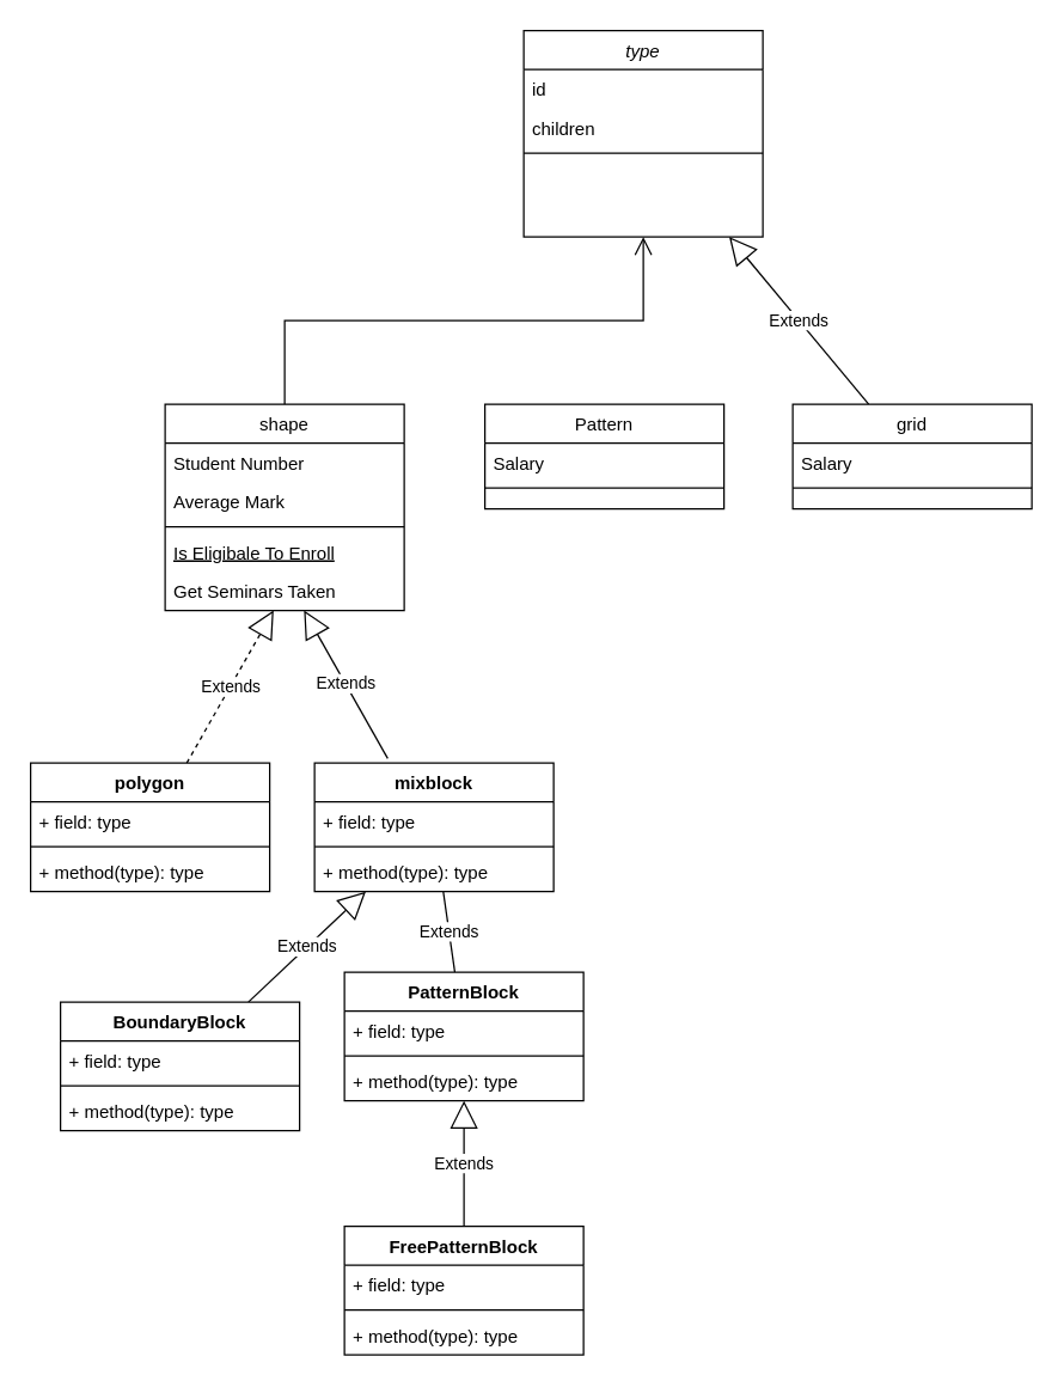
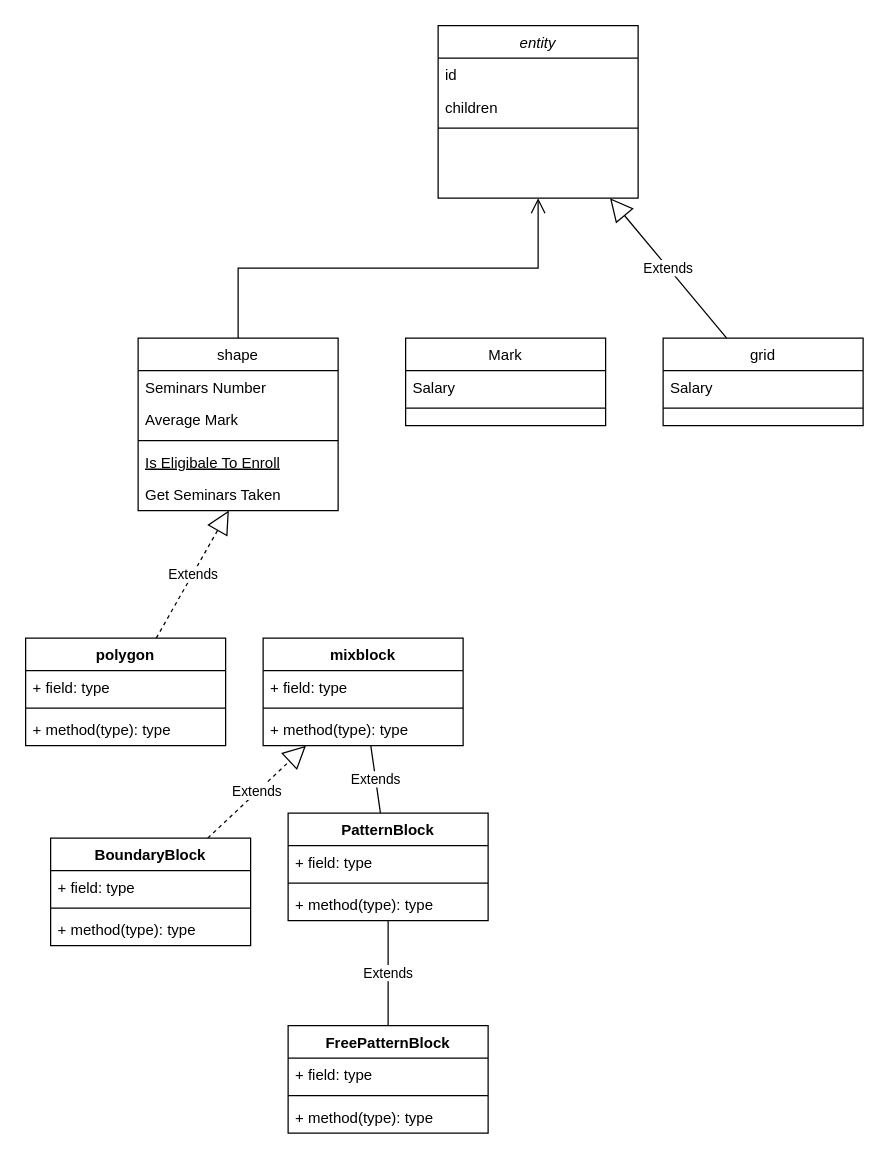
  <mxCell id="0" />
  <mxCell id="1" parent="0" />
  <mxCell id="2" value="" style="endArrow=open;endSize=10;endFill=0;shadow=0;strokeWidth=1;rounded=0;edgeStyle=elbowEdgeStyle;elbow=vertical;" parent="1" source="3" target="29" edge="1"><mxGeometry width="160" relative="1" as="geometry"><mxPoint x="190" y="153" as="sourcePoint" /><mxPoint x="190" y="153" as="targetPoint" /></mxGeometry></mxCell>
  <mxCell id="3" value="shape" style="swimlane;fontStyle=0;align=center;verticalAlign=top;childLayout=stackLayout;horizontal=1;startSize=26;horizontalStack=0;resizeParent=1;resizeLast=0;collapsible=1;marginBottom=0;rounded=0;shadow=0;strokeWidth=1;" parent="1" vertex="1"><mxGeometry x="110" y="270" width="160" height="138" as="geometry"><mxRectangle x="130" y="380" width="160" height="26" as="alternateBounds" /></mxGeometry></mxCell>
- <mxCell id="4" value="Student Number" style="text;align=left;verticalAlign=top;spacingLeft=4;spacingRight=4;overflow=hidden;rotatable=0;points=[[0,0.5],[1,0.5]];portConstraint=eastwest;" parent="3" vertex="1"><mxGeometry y="26" width="160" height="26" as="geometry" /></mxCell>
+ <mxCell id="4" value="Seminars Number" style="text;align=left;verticalAlign=top;spacingLeft=4;spacingRight=4;overflow=hidden;rotatable=0;points=[[0,0.5],[1,0.5]];portConstraint=eastwest;" parent="3" vertex="1"><mxGeometry y="26" width="160" height="26" as="geometry" /></mxCell>
  <mxCell id="5" value="Average Mark" style="text;align=left;verticalAlign=top;spacingLeft=4;spacingRight=4;overflow=hidden;rotatable=0;points=[[0,0.5],[1,0.5]];portConstraint=eastwest;rounded=0;shadow=0;html=0;" parent="3" vertex="1"><mxGeometry y="52" width="160" height="26" as="geometry" /></mxCell>
  <mxCell id="6" value="" style="line;html=1;strokeWidth=1;align=left;verticalAlign=middle;spacingTop=-1;spacingLeft=3;spacingRight=3;rotatable=0;labelPosition=right;points=[];portConstraint=eastwest;" parent="3" vertex="1"><mxGeometry y="78" width="160" height="8" as="geometry" /></mxCell>
  <mxCell id="7" value="Is Eligibale To Enroll" style="text;align=left;verticalAlign=top;spacingLeft=4;spacingRight=4;overflow=hidden;rotatable=0;points=[[0,0.5],[1,0.5]];portConstraint=eastwest;fontStyle=4" parent="3" vertex="1"><mxGeometry y="86" width="160" height="26" as="geometry" /></mxCell>
  <mxCell id="8" value="Get Seminars Taken" style="text;align=left;verticalAlign=top;spacingLeft=4;spacingRight=4;overflow=hidden;rotatable=0;points=[[0,0.5],[1,0.5]];portConstraint=eastwest;" parent="3" vertex="1"><mxGeometry y="112" width="160" height="26" as="geometry" /></mxCell>
- <mxCell id="9" value="Extends" style="endArrow=block;endSize=16;endFill=0;html=1;entryX=0.581;entryY=1;entryDx=0;entryDy=0;entryPerimeter=0;exitX=0.306;exitY=-0.035;exitDx=0;exitDy=0;exitPerimeter=0;" edge="1" parent="1" source="15" target="8"><mxGeometry width="160" relative="1" as="geometry"><mxPoint x="244" y="430" as="sourcePoint" /><mxPoint x="404" y="430" as="targetPoint" /></mxGeometry></mxCell>
  <mxCell id="10" value="Extends" style="endArrow=block;endSize=16;endFill=0;html=1;dashed=1;" edge="1" parent="1" source="11" target="8"><mxGeometry width="160" relative="1" as="geometry"><mxPoint x="330" y="530" as="sourcePoint" /><mxPoint x="490" y="530" as="targetPoint" /></mxGeometry></mxCell>
  <mxCell id="11" value="polygon" style="swimlane;fontStyle=1;align=center;verticalAlign=top;childLayout=stackLayout;horizontal=1;startSize=26;horizontalStack=0;resizeParent=1;resizeParentMax=0;resizeLast=0;collapsible=1;marginBottom=0;" vertex="1" parent="1"><mxGeometry x="20" y="510" width="160" height="86" as="geometry" /></mxCell>
  <mxCell id="12" value="+ field: type" style="text;strokeColor=none;fillColor=none;align=left;verticalAlign=top;spacingLeft=4;spacingRight=4;overflow=hidden;rotatable=0;points=[[0,0.5],[1,0.5]];portConstraint=eastwest;" vertex="1" parent="11"><mxGeometry y="26" width="160" height="26" as="geometry" /></mxCell>
  <mxCell id="13" value="" style="line;strokeWidth=1;fillColor=none;align=left;verticalAlign=middle;spacingTop=-1;spacingLeft=3;spacingRight=3;rotatable=0;labelPosition=right;points=[];portConstraint=eastwest;" vertex="1" parent="11"><mxGeometry y="52" width="160" height="8" as="geometry" /></mxCell>
  <mxCell id="14" value="+ method(type): type" style="text;strokeColor=none;fillColor=none;align=left;verticalAlign=top;spacingLeft=4;spacingRight=4;overflow=hidden;rotatable=0;points=[[0,0.5],[1,0.5]];portConstraint=eastwest;" vertex="1" parent="11"><mxGeometry y="60" width="160" height="26" as="geometry" /></mxCell>
  <mxCell id="15" value="mixblock&#10;" style="swimlane;fontStyle=1;align=center;verticalAlign=top;childLayout=stackLayout;horizontal=1;startSize=26;horizontalStack=0;resizeParent=1;resizeParentMax=0;resizeLast=0;collapsible=1;marginBottom=0;" vertex="1" parent="1"><mxGeometry x="210" y="510" width="160" height="86" as="geometry" /></mxCell>
  <mxCell id="16" value="+ field: type" style="text;strokeColor=none;fillColor=none;align=left;verticalAlign=top;spacingLeft=4;spacingRight=4;overflow=hidden;rotatable=0;points=[[0,0.5],[1,0.5]];portConstraint=eastwest;" vertex="1" parent="15"><mxGeometry y="26" width="160" height="26" as="geometry" /></mxCell>
  <mxCell id="17" value="" style="line;strokeWidth=1;fillColor=none;align=left;verticalAlign=middle;spacingTop=-1;spacingLeft=3;spacingRight=3;rotatable=0;labelPosition=right;points=[];portConstraint=eastwest;" vertex="1" parent="15"><mxGeometry y="52" width="160" height="8" as="geometry" /></mxCell>
  <mxCell id="18" value="+ method(type): type" style="text;strokeColor=none;fillColor=none;align=left;verticalAlign=top;spacingLeft=4;spacingRight=4;overflow=hidden;rotatable=0;points=[[0,0.5],[1,0.5]];portConstraint=eastwest;" vertex="1" parent="15"><mxGeometry y="60" width="160" height="26" as="geometry" /></mxCell>
- <mxCell id="19" value="Extends" style="endArrow=block;endSize=16;endFill=0;html=1;" edge="1" parent="1" source="41" target="37"><mxGeometry width="160" relative="1" as="geometry"><mxPoint x="600.004" y="892" as="sourcePoint" /><mxPoint x="658.105" y="790" as="targetPoint" /></mxGeometry></mxCell>
+ <mxCell id="19" value="Extends" style="endArrow=none;endSize=16;endFill=0;html=1;" edge="1" parent="1" source="41" target="37"><mxGeometry width="160" relative="1" as="geometry"><mxPoint x="600.004" y="892" as="sourcePoint" /><mxPoint x="658.105" y="790" as="targetPoint" /></mxGeometry></mxCell>
  <mxCell id="20" value="Extends" style="endArrow=none;endSize=16;endFill=0;html=1;" edge="1" parent="1" source="37" target="15"><mxGeometry width="160" relative="1" as="geometry"><mxPoint x="154.494" y="540" as="sourcePoint" /><mxPoint x="212.595" y="438" as="targetPoint" /></mxGeometry></mxCell>
- <mxCell id="21" value="Extends" style="endArrow=block;endSize=16;endFill=0;html=1;" edge="1" parent="1" source="33" target="15"><mxGeometry width="160" relative="1" as="geometry"><mxPoint x="200.004" y="692" as="sourcePoint" /><mxPoint x="258.105" y="590" as="targetPoint" /></mxGeometry></mxCell>
+ <mxCell id="21" value="Extends" style="endArrow=block;endSize=16;endFill=0;html=1;dashed=1;" edge="1" parent="1" source="33" target="15"><mxGeometry width="160" relative="1" as="geometry"><mxPoint x="200.004" y="692" as="sourcePoint" /><mxPoint x="258.105" y="590" as="targetPoint" /></mxGeometry></mxCell>
  <mxCell id="22" value="Extends" style="endArrow=block;endSize=16;endFill=0;html=1;" edge="1" parent="1" source="26" target="29"><mxGeometry width="160" relative="1" as="geometry"><mxPoint x="510.004" y="208" as="sourcePoint" /><mxPoint x="568.105" y="106" as="targetPoint" /></mxGeometry></mxCell>
- <mxCell id="23" value="Pattern" style="swimlane;fontStyle=0;align=center;verticalAlign=top;childLayout=stackLayout;horizontal=1;startSize=26;horizontalStack=0;resizeParent=1;resizeLast=0;collapsible=1;marginBottom=0;rounded=0;shadow=0;strokeWidth=1;" parent="1" vertex="1"><mxGeometry x="324" y="270" width="160" height="70" as="geometry"><mxRectangle x="340" y="380" width="170" height="26" as="alternateBounds" /></mxGeometry></mxCell>
+ <mxCell id="23" value="Mark" style="swimlane;fontStyle=0;align=center;verticalAlign=top;childLayout=stackLayout;horizontal=1;startSize=26;horizontalStack=0;resizeParent=1;resizeLast=0;collapsible=1;marginBottom=0;rounded=0;shadow=0;strokeWidth=1;" parent="1" vertex="1"><mxGeometry x="324" y="270" width="160" height="70" as="geometry"><mxRectangle x="340" y="380" width="170" height="26" as="alternateBounds" /></mxGeometry></mxCell>
  <mxCell id="24" value="Salary" style="text;align=left;verticalAlign=top;spacingLeft=4;spacingRight=4;overflow=hidden;rotatable=0;points=[[0,0.5],[1,0.5]];portConstraint=eastwest;" parent="23" vertex="1"><mxGeometry y="26" width="160" height="26" as="geometry" /></mxCell>
  <mxCell id="25" value="" style="line;html=1;strokeWidth=1;align=left;verticalAlign=middle;spacingTop=-1;spacingLeft=3;spacingRight=3;rotatable=0;labelPosition=right;points=[];portConstraint=eastwest;" parent="23" vertex="1"><mxGeometry y="52" width="160" height="8" as="geometry" /></mxCell>
  <mxCell id="26" value="grid" style="swimlane;fontStyle=0;align=center;verticalAlign=top;childLayout=stackLayout;horizontal=1;startSize=26;horizontalStack=0;resizeParent=1;resizeLast=0;collapsible=1;marginBottom=0;rounded=0;shadow=0;strokeWidth=1;" vertex="1" parent="1"><mxGeometry x="530" y="270" width="160" height="70" as="geometry"><mxRectangle x="340" y="380" width="170" height="26" as="alternateBounds" /></mxGeometry></mxCell>
  <mxCell id="27" value="Salary" style="text;align=left;verticalAlign=top;spacingLeft=4;spacingRight=4;overflow=hidden;rotatable=0;points=[[0,0.5],[1,0.5]];portConstraint=eastwest;" vertex="1" parent="26"><mxGeometry y="26" width="160" height="26" as="geometry" /></mxCell>
  <mxCell id="28" value="" style="line;html=1;strokeWidth=1;align=left;verticalAlign=middle;spacingTop=-1;spacingLeft=3;spacingRight=3;rotatable=0;labelPosition=right;points=[];portConstraint=eastwest;" vertex="1" parent="26"><mxGeometry y="52" width="160" height="8" as="geometry" /></mxCell>
- <mxCell id="29" value="type" style="swimlane;fontStyle=2;align=center;verticalAlign=top;childLayout=stackLayout;horizontal=1;startSize=26;horizontalStack=0;resizeParent=1;resizeLast=0;collapsible=1;marginBottom=0;rounded=0;shadow=0;strokeWidth=1;" parent="1" vertex="1"><mxGeometry x="350" y="20" width="160" height="138" as="geometry"><mxRectangle x="230" y="140" width="160" height="26" as="alternateBounds" /></mxGeometry></mxCell>
+ <mxCell id="29" value="entity" style="swimlane;fontStyle=2;align=center;verticalAlign=top;childLayout=stackLayout;horizontal=1;startSize=26;horizontalStack=0;resizeParent=1;resizeLast=0;collapsible=1;marginBottom=0;rounded=0;shadow=0;strokeWidth=1;" parent="1" vertex="1"><mxGeometry x="350" y="20" width="160" height="138" as="geometry"><mxRectangle x="230" y="140" width="160" height="26" as="alternateBounds" /></mxGeometry></mxCell>
  <mxCell id="30" value="id" style="text;align=left;verticalAlign=top;spacingLeft=4;spacingRight=4;overflow=hidden;rotatable=0;points=[[0,0.5],[1,0.5]];portConstraint=eastwest;" parent="29" vertex="1"><mxGeometry y="26" width="160" height="26" as="geometry" /></mxCell>
  <mxCell id="31" value="children" style="text;align=left;verticalAlign=top;spacingLeft=4;spacingRight=4;overflow=hidden;rotatable=0;points=[[0,0.5],[1,0.5]];portConstraint=eastwest;rounded=0;shadow=0;html=0;" parent="29" vertex="1"><mxGeometry y="52" width="160" height="26" as="geometry" /></mxCell>
  <mxCell id="32" value="" style="line;html=1;strokeWidth=1;align=left;verticalAlign=middle;spacingTop=-1;spacingLeft=3;spacingRight=3;rotatable=0;labelPosition=right;points=[];portConstraint=eastwest;" parent="29" vertex="1"><mxGeometry y="78" width="160" height="8" as="geometry" /></mxCell>
  <mxCell id="33" value="BoundaryBlock" style="swimlane;fontStyle=1;align=center;verticalAlign=top;childLayout=stackLayout;horizontal=1;startSize=26;horizontalStack=0;resizeParent=1;resizeParentMax=0;resizeLast=0;collapsible=1;marginBottom=0;" vertex="1" parent="1"><mxGeometry x="40" y="670" width="160" height="86" as="geometry" /></mxCell>
  <mxCell id="34" value="+ field: type" style="text;strokeColor=none;fillColor=none;align=left;verticalAlign=top;spacingLeft=4;spacingRight=4;overflow=hidden;rotatable=0;points=[[0,0.5],[1,0.5]];portConstraint=eastwest;" vertex="1" parent="33"><mxGeometry y="26" width="160" height="26" as="geometry" /></mxCell>
  <mxCell id="35" value="" style="line;strokeWidth=1;fillColor=none;align=left;verticalAlign=middle;spacingTop=-1;spacingLeft=3;spacingRight=3;rotatable=0;labelPosition=right;points=[];portConstraint=eastwest;" vertex="1" parent="33"><mxGeometry y="52" width="160" height="8" as="geometry" /></mxCell>
  <mxCell id="36" value="+ method(type): type" style="text;strokeColor=none;fillColor=none;align=left;verticalAlign=top;spacingLeft=4;spacingRight=4;overflow=hidden;rotatable=0;points=[[0,0.5],[1,0.5]];portConstraint=eastwest;" vertex="1" parent="33"><mxGeometry y="60" width="160" height="26" as="geometry" /></mxCell>
  <mxCell id="37" value="PatternBlock" style="swimlane;fontStyle=1;align=center;verticalAlign=top;childLayout=stackLayout;horizontal=1;startSize=26;horizontalStack=0;resizeParent=1;resizeParentMax=0;resizeLast=0;collapsible=1;marginBottom=0;" vertex="1" parent="1"><mxGeometry x="230" y="650" width="160" height="86" as="geometry" /></mxCell>
  <mxCell id="38" value="+ field: type" style="text;strokeColor=none;fillColor=none;align=left;verticalAlign=top;spacingLeft=4;spacingRight=4;overflow=hidden;rotatable=0;points=[[0,0.5],[1,0.5]];portConstraint=eastwest;" vertex="1" parent="37"><mxGeometry y="26" width="160" height="26" as="geometry" /></mxCell>
  <mxCell id="39" value="" style="line;strokeWidth=1;fillColor=none;align=left;verticalAlign=middle;spacingTop=-1;spacingLeft=3;spacingRight=3;rotatable=0;labelPosition=right;points=[];portConstraint=eastwest;" vertex="1" parent="37"><mxGeometry y="52" width="160" height="8" as="geometry" /></mxCell>
  <mxCell id="40" value="+ method(type): type" style="text;strokeColor=none;fillColor=none;align=left;verticalAlign=top;spacingLeft=4;spacingRight=4;overflow=hidden;rotatable=0;points=[[0,0.5],[1,0.5]];portConstraint=eastwest;" vertex="1" parent="37"><mxGeometry y="60" width="160" height="26" as="geometry" /></mxCell>
  <mxCell id="41" value="FreePatternBlock" style="swimlane;fontStyle=1;align=center;verticalAlign=top;childLayout=stackLayout;horizontal=1;startSize=26;horizontalStack=0;resizeParent=1;resizeParentMax=0;resizeLast=0;collapsible=1;marginBottom=0;" vertex="1" parent="1"><mxGeometry x="230" y="820" width="160" height="86" as="geometry" /></mxCell>
  <mxCell id="42" value="+ field: type" style="text;strokeColor=none;fillColor=none;align=left;verticalAlign=top;spacingLeft=4;spacingRight=4;overflow=hidden;rotatable=0;points=[[0,0.5],[1,0.5]];portConstraint=eastwest;" vertex="1" parent="41"><mxGeometry y="26" width="160" height="26" as="geometry" /></mxCell>
  <mxCell id="43" value="" style="line;strokeWidth=1;fillColor=none;align=left;verticalAlign=middle;spacingTop=-1;spacingLeft=3;spacingRight=3;rotatable=0;labelPosition=right;points=[];portConstraint=eastwest;" vertex="1" parent="41"><mxGeometry y="52" width="160" height="8" as="geometry" /></mxCell>
  <mxCell id="44" value="+ method(type): type" style="text;strokeColor=none;fillColor=none;align=left;verticalAlign=top;spacingLeft=4;spacingRight=4;overflow=hidden;rotatable=0;points=[[0,0.5],[1,0.5]];portConstraint=eastwest;" vertex="1" parent="41"><mxGeometry y="60" width="160" height="26" as="geometry" /></mxCell>
